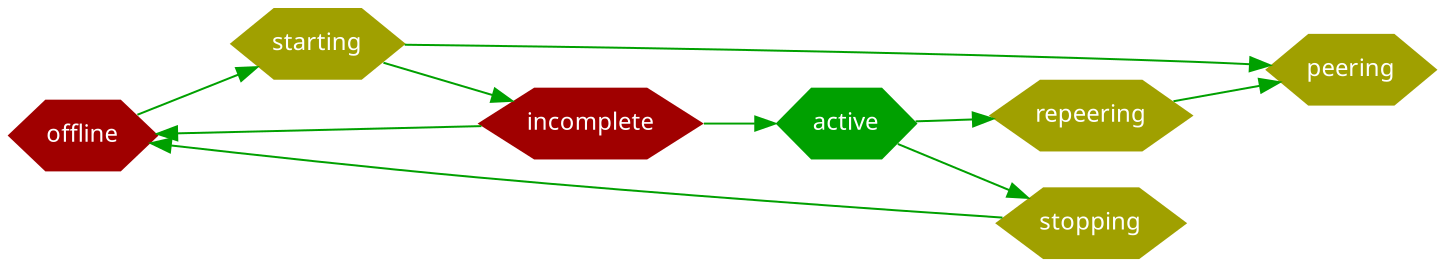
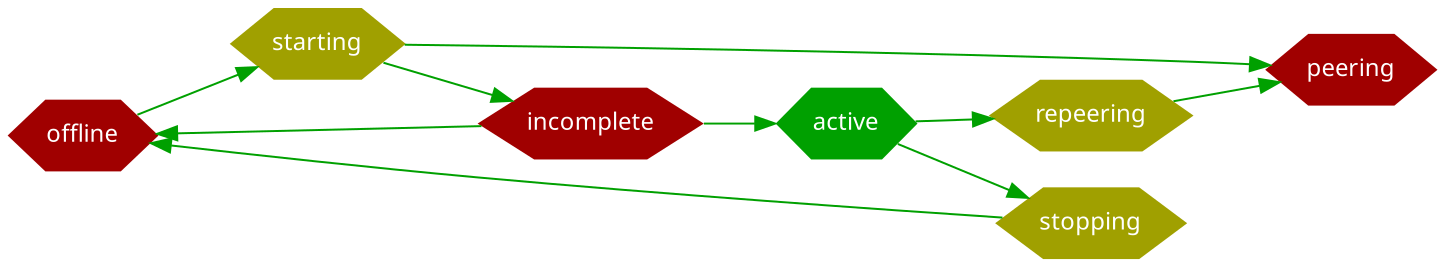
  digraph {
    rankdir=LR
    node [fillcolor="#A0A000" fontcolor=white fontname="sans-serif" fontsize=12 penwidth=0 shape=hexagon style=filled]
    edge [color="#00A000"]
    offline [fillcolor="#A00000"]
    starting
-   peering
+   peering [fillcolor="#A00000"]
    incomplete [fillcolor="#A00000"]
    active [fillcolor="#00A000"]
    stopping
    repeering
    offline -> starting
    starting -> peering
    starting -> incomplete
    incomplete -> offline
    incomplete -> active
    active -> stopping
    active -> repeering
    stopping -> offline
    repeering -> peering
  }
